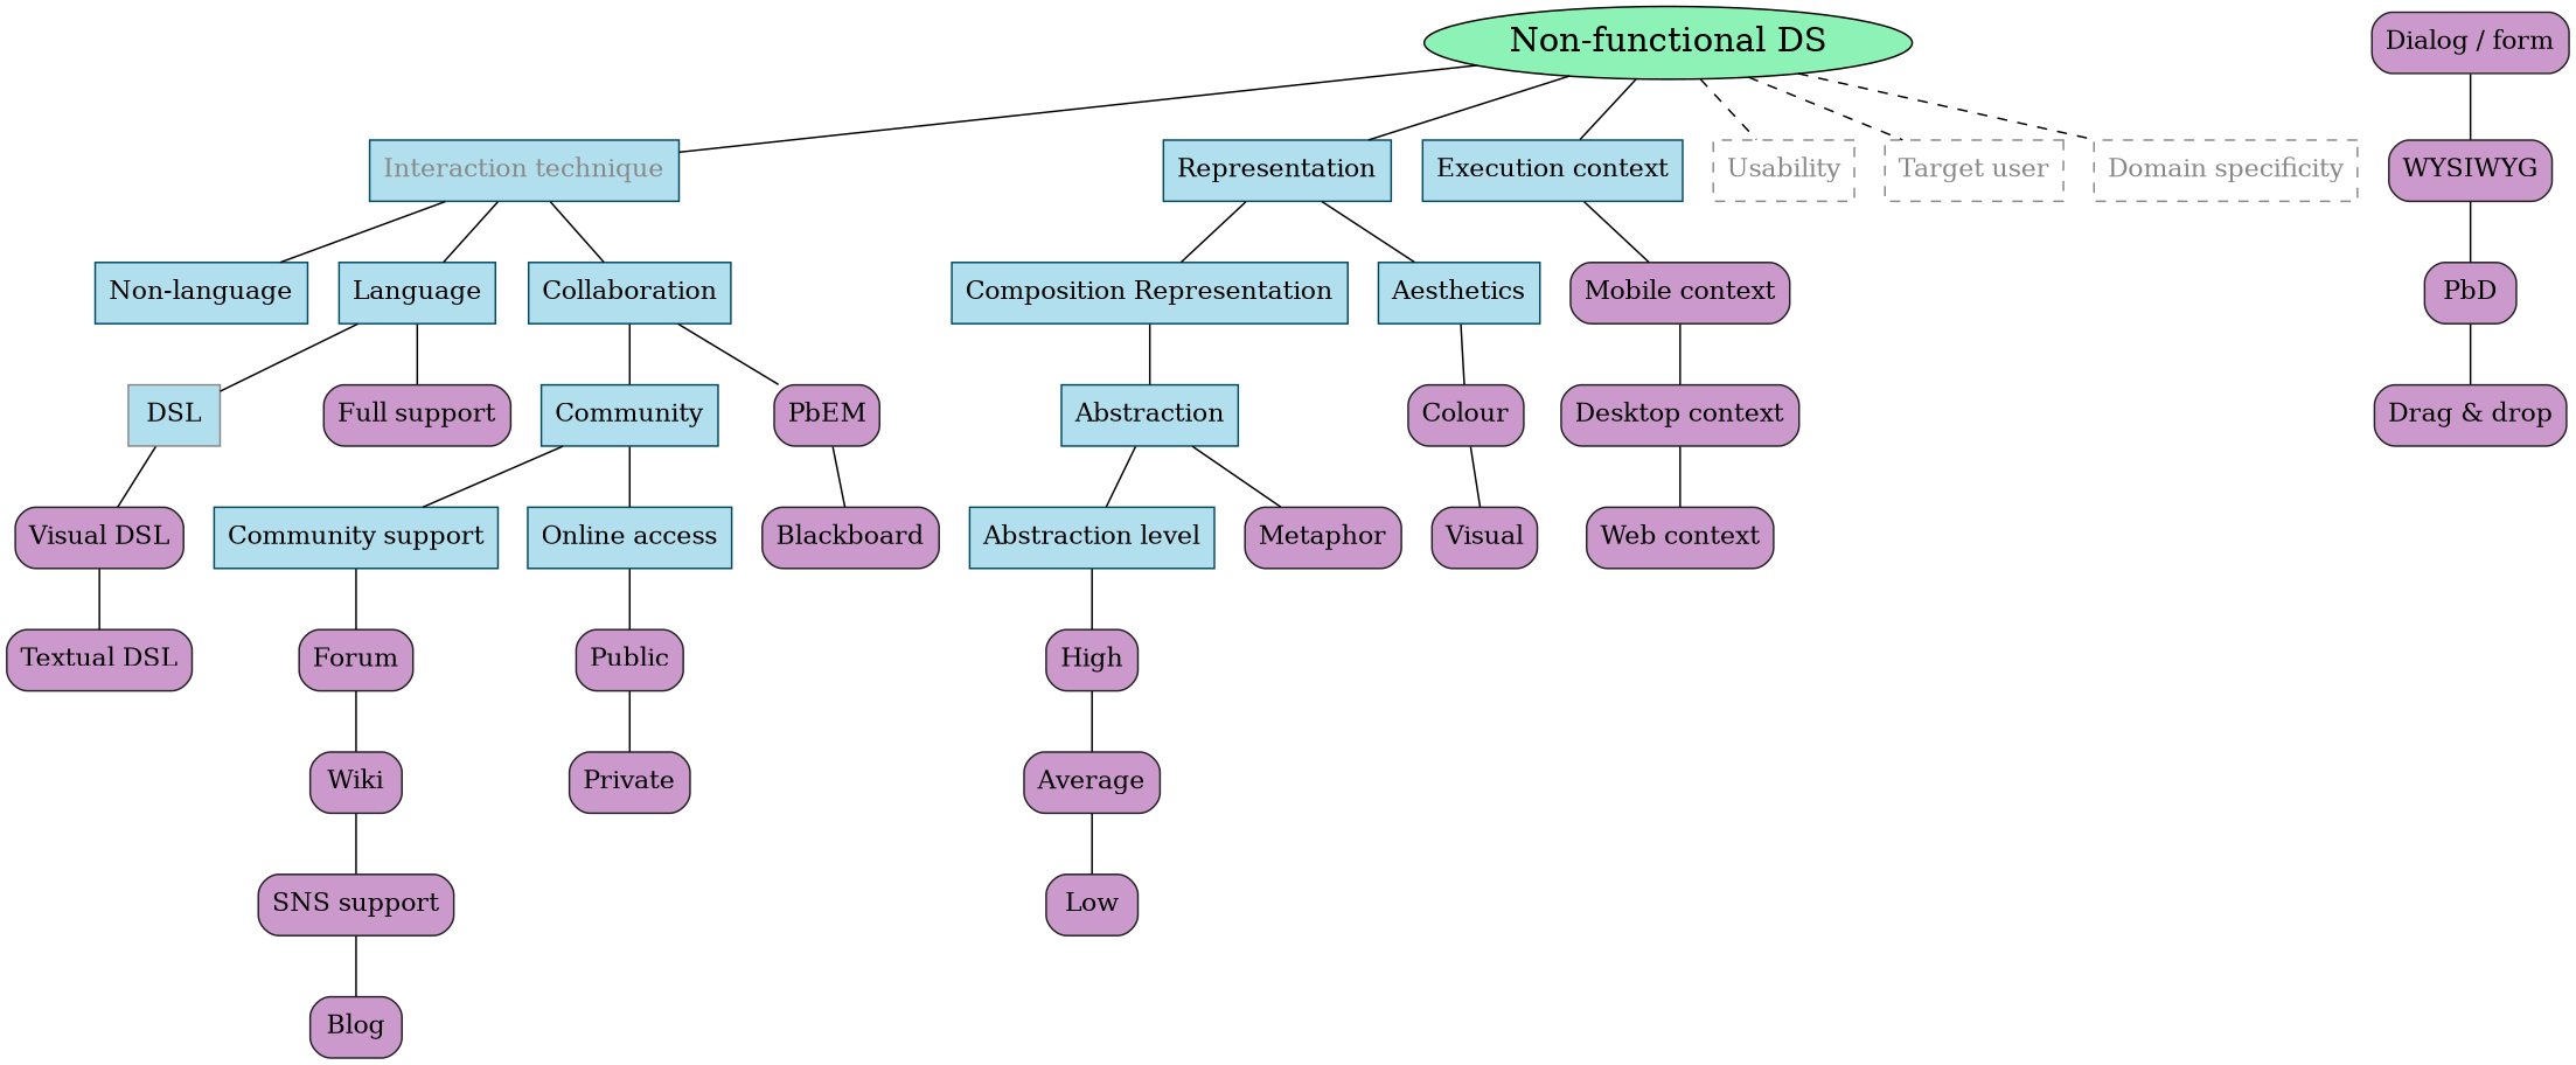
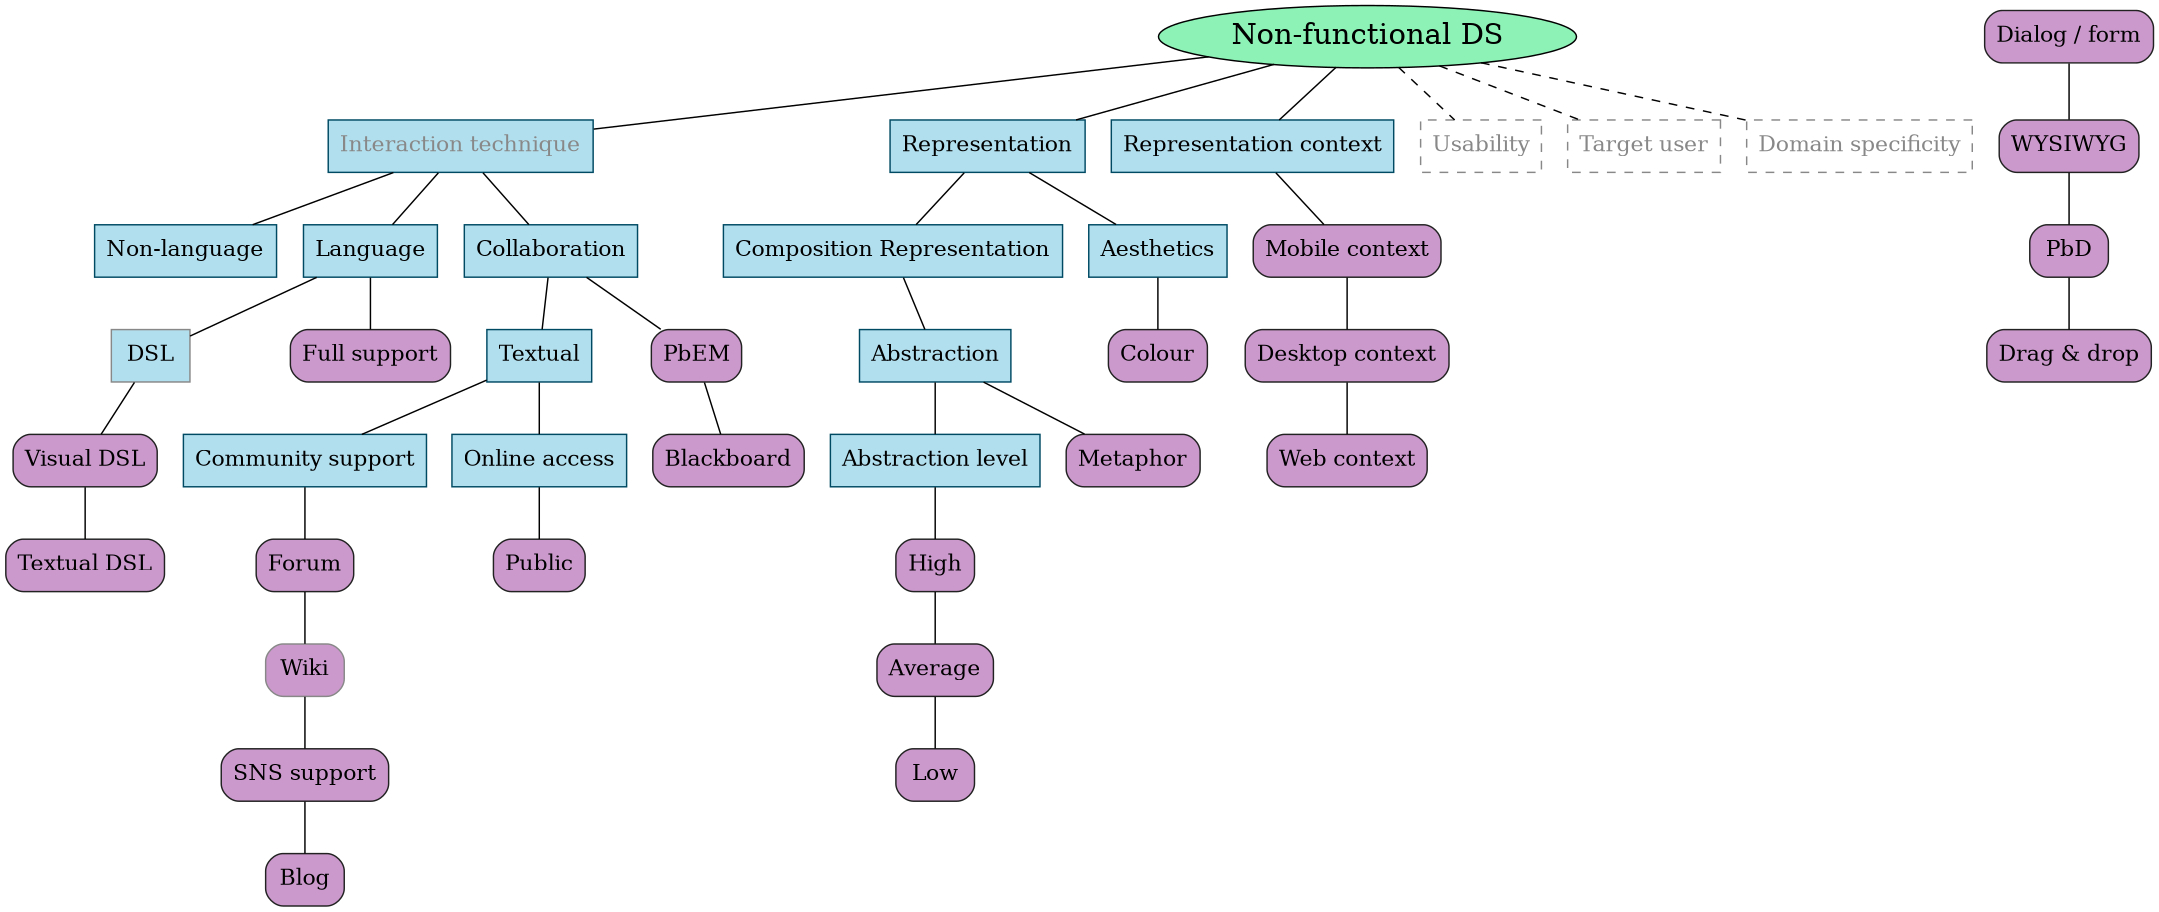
  digraph {
    node [color="#222222" fillcolor="#CC99CC" fontsize=15 style="rounded,filled" fontcolor="#000000" shape=rect]
    edge [arrowhead=none]
    "Non-functional DS" [color="047b35" fillcolor="#8df2b6" fontsize=20 style=filled fontcolor="" shape=""]
    "Interaction technique" [color="#004a63" fillcolor=lightblue2 fontcolor="#888888" shape=box style=filled]
    Representation [color="#004a63" fillcolor=lightblue2 shape=box style=filled fontcolor=""]
-   "Execution context" [color="#004a63" fillcolor=lightblue2 shape=box style=filled fontcolor=""]
+   "Execution context" [color="#004a63" fillcolor=lightblue2 shape=box style=filled label="Representation context" fontcolor=""]
    Usability [color="#888888" fillcolor="#FFFFFF" fontcolor="#888888" style="filled,dashed"]
    "Target user" [color="#888888" fillcolor="#FFFFFF" fontcolor="#888888" style="filled,dashed"]
    "Domain specificity" [color="#888888" fillcolor="#FFFFFF" fontcolor="#888888" style="filled,dashed"]
    "Non-language" [color="#004a63" fillcolor=lightblue2 shape=box style=filled fontcolor=""]
    Language [color="#004a63" fillcolor=lightblue2 shape=box style=filled fontcolor=""]
    Collaboration [color="#004a63" fillcolor=lightblue2 shape=box style=filled fontcolor=""]
    "Composition Representation" [color="#004a63" fillcolor=lightblue2 shape=box style=filled fontcolor=""]
    Aesthetics [color="#004a63" fillcolor=lightblue2 shape=box style=filled fontcolor=""]
    "Mobile context"
    DSL [color="#888888" fillcolor=lightblue2 shape=box style=filled fontcolor=""]
    n15 [label="Full support"]
-   Community [color="#004a63" fillcolor=lightblue2 shape=box style=filled fontcolor=""]
+   Community [color="#004a63" fillcolor=lightblue2 shape=box style=filled label=Textual fontcolor=""]
    PbEM
    "Visual DSL"
    "Textual DSL"
    "Community support" [color="#004a63" fillcolor=lightblue2 shape=box style=filled fontcolor=""]
    "Online access" [color="#004a63" fillcolor=lightblue2 shape=box style=filled fontcolor=""]
    Blackboard
    Forum
    Public
-   Wiki
-   Private
+   Wiki [color="#888888"]
    Abstraction [color="#004a63" fillcolor=lightblue2 shape=box style=filled fontcolor=""]
    Colour
    "Abstraction level" [color="#004a63" fillcolor=lightblue2 shape=box style=filled fontcolor=""]
    Metaphor
    High
    Average
-   Visual
    "Desktop context"
    "Dialog / form"
    WYSIWYG
    PbD
    "Drag & drop"
    "SNS support"
    Blog
    Low
    "Web context"
    "Non-functional DS" -> "Interaction technique"
    "Non-functional DS" -> Representation
    "Non-functional DS" -> "Execution context"
    "Non-functional DS" -> Usability [style=dashed]
    "Non-functional DS" -> "Target user" [style=dashed]
    "Non-functional DS" -> "Domain specificity" [style=dashed]
    "Interaction technique" -> "Non-language"
    "Interaction technique" -> Language
    "Interaction technique" -> Collaboration
    Representation -> "Composition Representation"
    Representation -> Aesthetics
    "Execution context" -> "Mobile context"
    Language -> DSL
    Language -> n15
    Collaboration -> Community
    Collaboration -> PbEM
    "Composition Representation" -> Abstraction
    Aesthetics -> Colour
    "Mobile context" -> "Desktop context"
    DSL -> "Visual DSL"
    Community -> "Community support"
    Community -> "Online access"
    PbEM -> Blackboard
    "Visual DSL" -> "Textual DSL"
    "Community support" -> Forum
    "Online access" -> Public
    Forum -> Wiki
-   Public -> Private
    Wiki -> "SNS support"
    Abstraction -> "Abstraction level"
    Abstraction -> Metaphor
-   Colour -> Visual
    "Abstraction level" -> High
    High -> Average
    Average -> Low
    "Desktop context" -> "Web context"
    "Dialog / form" -> WYSIWYG
    WYSIWYG -> PbD
    PbD -> "Drag & drop"
    "SNS support" -> Blog
  }
